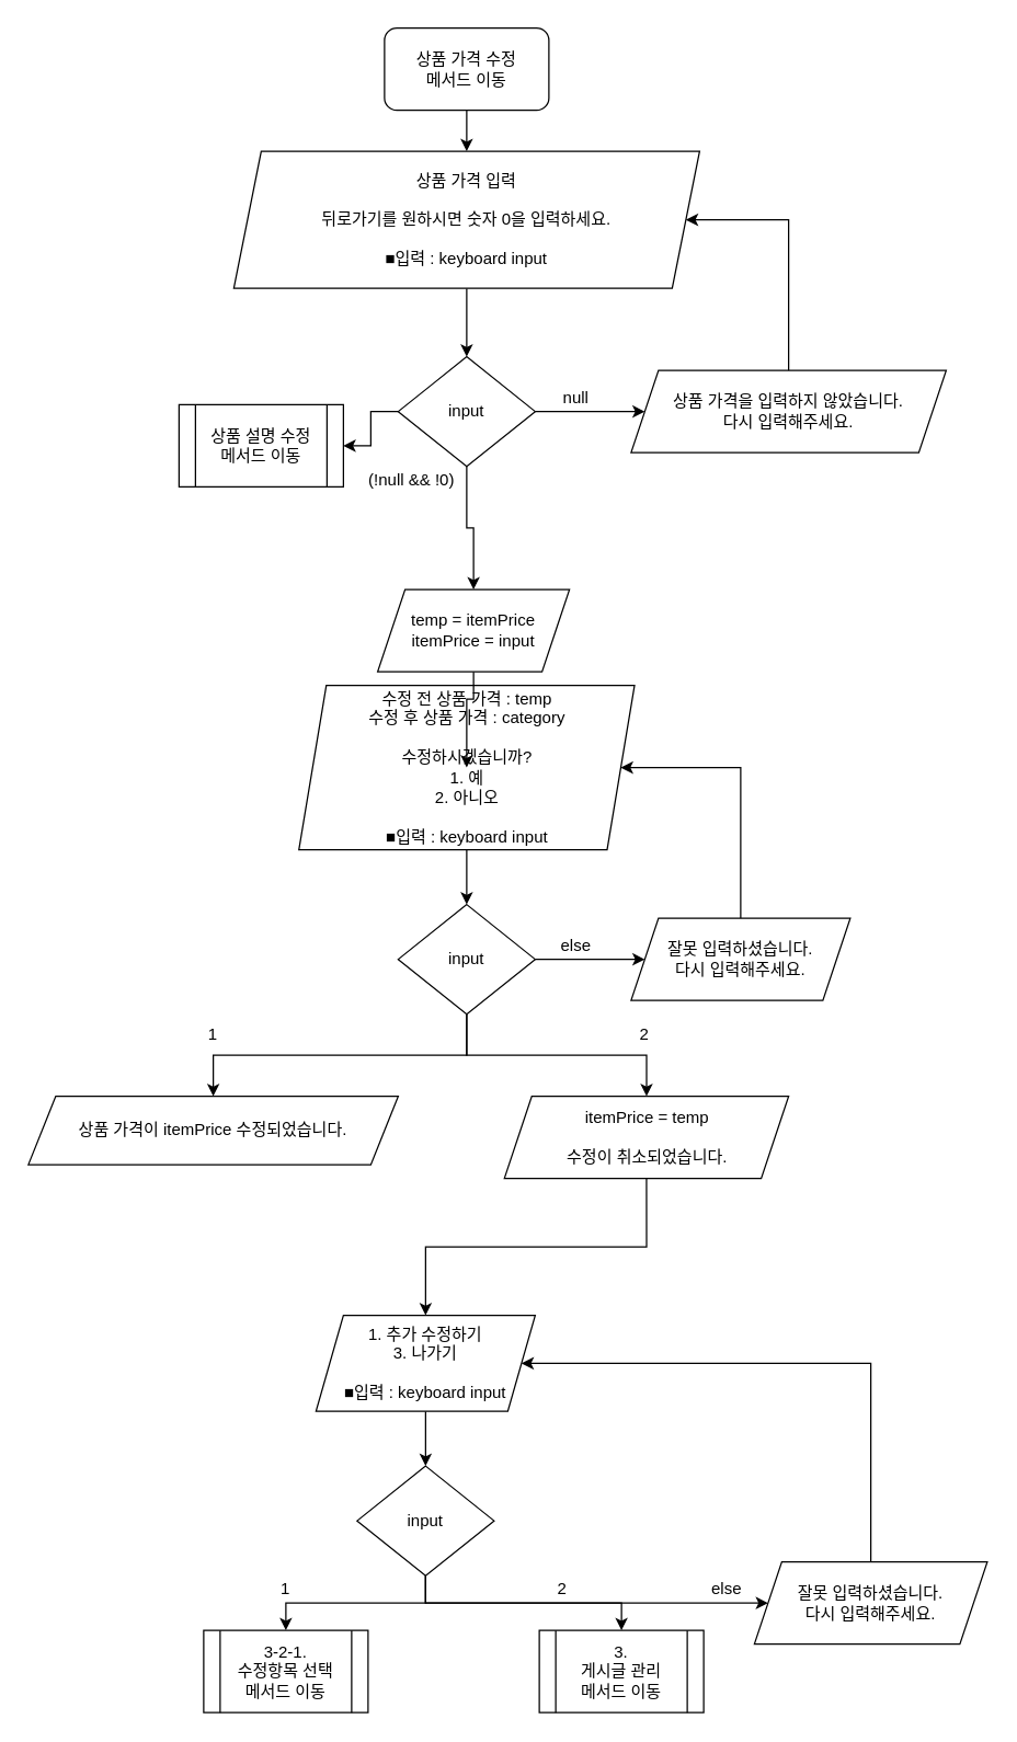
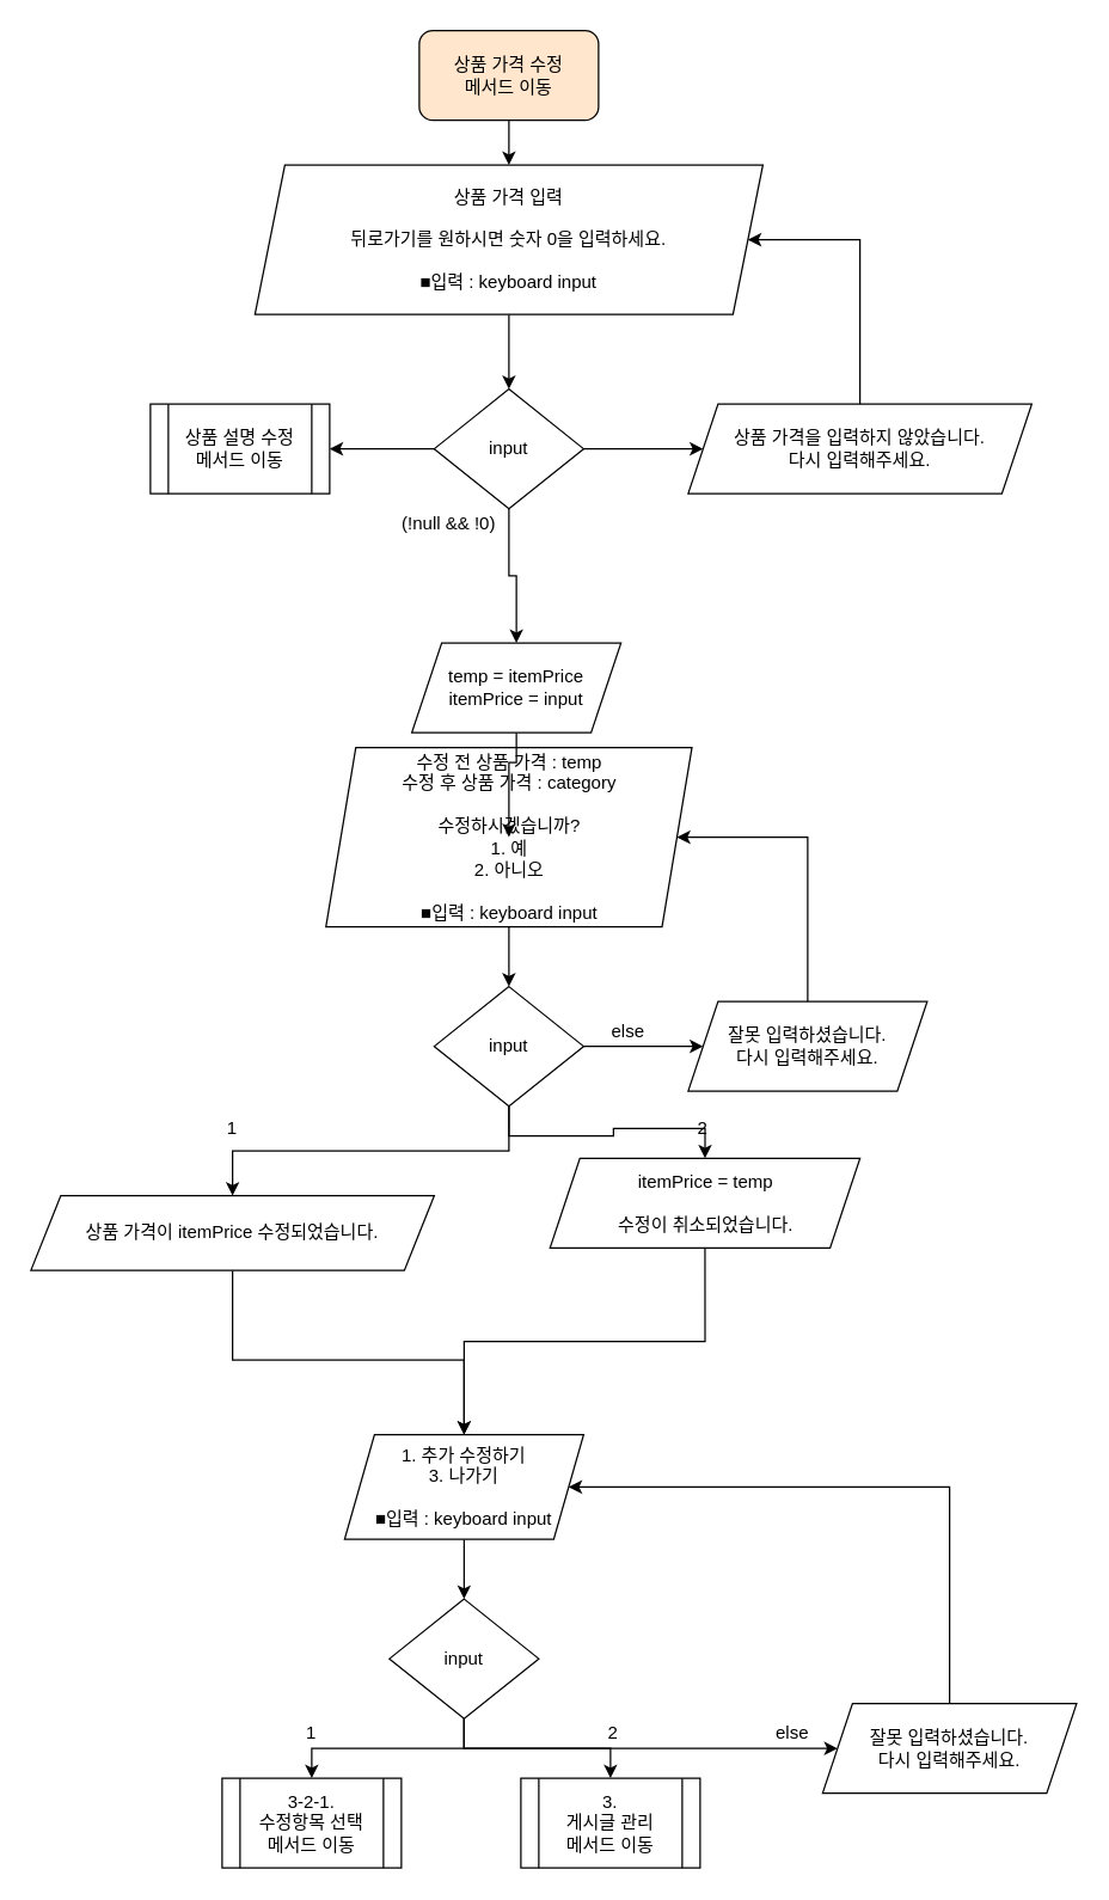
  <mxCell id="0" />
  <mxCell id="1" parent="0" />
  <mxCell id="2" value="" style="edgeStyle=orthogonalEdgeStyle;rounded=0;orthogonalLoop=1;jettySize=auto;html=1;" edge="1" parent="1" source="3" target="5"><mxGeometry relative="1" as="geometry" /></mxCell>
- <mxCell id="3" value="상품 가격 수정&lt;br&gt;메서드 이동" style="rounded=1;whiteSpace=wrap;html=1;" vertex="1" parent="1"><mxGeometry x="280" y="20" width="120" height="60" as="geometry" /></mxCell>
+ <mxCell id="3" value="상품 가격 수정&lt;br&gt;메서드 이동" style="rounded=1;whiteSpace=wrap;html=1;fillColor=#ffe6cc;" vertex="1" parent="1"><mxGeometry x="280" y="20" width="120" height="60" as="geometry" /></mxCell>
  <mxCell id="4" value="" style="edgeStyle=orthogonalEdgeStyle;rounded=0;orthogonalLoop=1;jettySize=auto;html=1;" edge="1" parent="1" source="5" target="9"><mxGeometry relative="1" as="geometry" /></mxCell>
  <mxCell id="5" value="상품 가격 입력&lt;br&gt;&lt;br&gt;뒤로가기를 원하시면 숫자 0을 입력하세요.&lt;br&gt;&lt;br&gt;■입력 : keyboard input" style="shape=parallelogram;perimeter=parallelogramPerimeter;whiteSpace=wrap;html=1;fixedSize=1;rounded=1;arcSize=0;" vertex="1" parent="1"><mxGeometry x="170" y="110" width="340" height="100" as="geometry" /></mxCell>
  <mxCell id="6" value="" style="edgeStyle=orthogonalEdgeStyle;rounded=0;orthogonalLoop=1;jettySize=auto;html=1;entryX=0;entryY=0.5;entryDx=0;entryDy=0;" edge="1" parent="1" source="9" target="15"><mxGeometry relative="1" as="geometry"><mxPoint x="460" y="300" as="targetPoint" /></mxGeometry></mxCell>
  <mxCell id="7" value="" style="edgeStyle=orthogonalEdgeStyle;rounded=0;orthogonalLoop=1;jettySize=auto;html=1;" edge="1" parent="1" source="9" target="11"><mxGeometry relative="1" as="geometry" /></mxCell>
  <mxCell id="8" value="" style="edgeStyle=orthogonalEdgeStyle;rounded=0;orthogonalLoop=1;jettySize=auto;html=1;" edge="1" parent="1" source="9" target="45"><mxGeometry relative="1" as="geometry" /></mxCell>
  <mxCell id="9" value="input" style="rhombus;whiteSpace=wrap;html=1;rounded=1;arcSize=0;" vertex="1" parent="1"><mxGeometry x="290" y="260" width="100" height="80" as="geometry" /></mxCell>
- <mxCell id="10" value="null" style="text;html=1;strokeColor=none;fillColor=none;align=center;verticalAlign=middle;whiteSpace=wrap;rounded=0;" vertex="1" parent="1"><mxGeometry x="400" y="280" width="40" height="20" as="geometry" /></mxCell>
- <mxCell id="11" value="상품 설명 수정&lt;br&gt;메서드 이동" style="shape=process;whiteSpace=wrap;html=1;backgroundOutline=1;rounded=1;arcSize=0;" vertex="1" parent="1"><mxGeometry x="130" y="295" width="120" height="60" as="geometry" /></mxCell>
+ <mxCell id="11" value="상품 설명 수정&lt;br&gt;메서드 이동" style="shape=process;whiteSpace=wrap;html=1;backgroundOutline=1;rounded=1;arcSize=0;" vertex="1" parent="1"><mxGeometry x="100" y="270" width="120" height="60" as="geometry" /></mxCell>
  <mxCell id="12" value="&lt;span style=&quot;color: rgba(0 , 0 , 0 , 0) ; font-family: monospace ; font-size: 0px&quot;&gt;%3CmxGraphModel%3E%3Croot%3E%3CmxCell%20id%3D%220%22%2F%3E%3CmxCell%20id%3D%221%22%20parent%3D%220%22%2F%3E%3CmxCell%20id%3D%222%22%20value%3D%22(!null%20%26amp%3Bamp%3B%26amp%3Bamp%3B%20!0)%22%20style%3D%22text%3Bhtml%3D1%3BstrokeColor%3Dnone%3BfillColor%3Dnone%3Balign%3Dcenter%3BverticalAlign%3Dmiddle%3BwhiteSpace%3Dwrap%3Brounded%3D0%3B%22%20vertex%3D%221%22%20parent%3D%221%22%3E%3CmxGeometry%20x%3D%22200%22%20y%3D%22410%22%20width%3D%2280%22%20height%3D%2220%22%20as%3D%22geometry%22%2F%3E%3C%2FmxCell%3E%3C%2Froot%3E%3C%2FmxGraphModel%3E&lt;/span&gt;" style="text;html=1;strokeColor=none;fillColor=none;align=center;verticalAlign=middle;whiteSpace=wrap;rounded=0;" vertex="1" parent="1"><mxGeometry x="270" y="340" width="40" height="20" as="geometry" /></mxCell>
  <mxCell id="13" value="(!null &amp;amp;&amp;amp; !0)" style="text;html=1;strokeColor=none;fillColor=none;align=center;verticalAlign=middle;whiteSpace=wrap;rounded=0;" vertex="1" parent="1"><mxGeometry x="260" y="340" width="80" height="20" as="geometry" /></mxCell>
  <mxCell id="14" style="edgeStyle=orthogonalEdgeStyle;rounded=0;orthogonalLoop=1;jettySize=auto;html=1;exitX=0.5;exitY=0;exitDx=0;exitDy=0;entryX=1;entryY=0.5;entryDx=0;entryDy=0;" edge="1" parent="1" source="15" target="5"><mxGeometry relative="1" as="geometry"><Array as="points"><mxPoint x="575" y="160" /></Array></mxGeometry></mxCell>
  <mxCell id="15" value="상품 가격을 입력하지 않았습니다.&lt;br&gt;다시 입력해주세요." style="shape=parallelogram;perimeter=parallelogramPerimeter;whiteSpace=wrap;html=1;fixedSize=1;" vertex="1" parent="1"><mxGeometry x="460" y="270" width="230" height="60" as="geometry" /></mxCell>
  <mxCell id="16" value="" style="edgeStyle=orthogonalEdgeStyle;rounded=0;orthogonalLoop=1;jettySize=auto;html=1;" edge="1" parent="1" source="17" target="21"><mxGeometry relative="1" as="geometry" /></mxCell>
  <mxCell id="17" value="수정 전 상품 가격 : temp&lt;br&gt;수정 후 상품 가격 : category&lt;br&gt;&lt;br&gt;수정하시겠습니까?&lt;br&gt;1. 예&lt;br&gt;2. 아니오&lt;br&gt;&lt;br&gt;■입력 : keyboard input" style="shape=parallelogram;perimeter=parallelogramPerimeter;whiteSpace=wrap;html=1;fixedSize=1;" vertex="1" parent="1"><mxGeometry x="217.5" y="500" width="245" height="120" as="geometry" /></mxCell>
  <mxCell id="18" value="" style="edgeStyle=orthogonalEdgeStyle;rounded=0;orthogonalLoop=1;jettySize=auto;html=1;" edge="1" parent="1" source="21" target="23"><mxGeometry relative="1" as="geometry" /></mxCell>
  <mxCell id="19" style="edgeStyle=orthogonalEdgeStyle;rounded=0;orthogonalLoop=1;jettySize=auto;html=1;exitX=0.5;exitY=1;exitDx=0;exitDy=0;" edge="1" parent="1" source="21" target="26"><mxGeometry relative="1" as="geometry" /></mxCell>
  <mxCell id="20" style="edgeStyle=orthogonalEdgeStyle;rounded=0;orthogonalLoop=1;jettySize=auto;html=1;exitX=0.5;exitY=1;exitDx=0;exitDy=0;" edge="1" parent="1" source="21" target="28"><mxGeometry relative="1" as="geometry" /></mxCell>
  <mxCell id="21" value="input" style="rhombus;whiteSpace=wrap;html=1;" vertex="1" parent="1"><mxGeometry x="290" y="660" width="100" height="80" as="geometry" /></mxCell>
  <mxCell id="22" style="edgeStyle=orthogonalEdgeStyle;rounded=0;orthogonalLoop=1;jettySize=auto;html=1;exitX=0.5;exitY=0;exitDx=0;exitDy=0;entryX=1;entryY=0.5;entryDx=0;entryDy=0;" edge="1" parent="1" source="23" target="17"><mxGeometry relative="1" as="geometry"><Array as="points"><mxPoint x="540" y="560" /></Array></mxGeometry></mxCell>
  <mxCell id="23" value="잘못 입력하셨습니다.&lt;br&gt;다시 입력해주세요." style="shape=parallelogram;perimeter=parallelogramPerimeter;whiteSpace=wrap;html=1;fixedSize=1;" vertex="1" parent="1"><mxGeometry x="460" y="670" width="160" height="60" as="geometry" /></mxCell>
  <mxCell id="24" value="else" style="text;html=1;strokeColor=none;fillColor=none;align=center;verticalAlign=middle;whiteSpace=wrap;rounded=0;" vertex="1" parent="1"><mxGeometry x="400" y="680" width="40" height="20" as="geometry" /></mxCell>
+ <mxCell id="25" style="edgeStyle=orthogonalEdgeStyle;rounded=0;orthogonalLoop=1;jettySize=auto;html=1;exitX=0.5;exitY=1;exitDx=0;exitDy=0;" edge="1" parent="1" source="26" target="30"><mxGeometry relative="1" as="geometry"><Array as="points"><mxPoint x="155" y="910" /><mxPoint x="310" y="910" /></Array></mxGeometry></mxCell>
  <mxCell id="26" value="상품 가격이 itemPrice 수정되었습니다." style="shape=parallelogram;perimeter=parallelogramPerimeter;whiteSpace=wrap;html=1;fixedSize=1;" vertex="1" parent="1"><mxGeometry x="20" y="800" width="270" height="50" as="geometry" /></mxCell>
  <mxCell id="27" style="edgeStyle=orthogonalEdgeStyle;rounded=0;orthogonalLoop=1;jettySize=auto;html=1;exitX=0.5;exitY=1;exitDx=0;exitDy=0;" edge="1" parent="1" source="28" target="30"><mxGeometry relative="1" as="geometry" /></mxCell>
- <mxCell id="28" value="itemPrice = temp&lt;br&gt;&lt;br&gt;수정이 취소되었습니다." style="shape=parallelogram;perimeter=parallelogramPerimeter;whiteSpace=wrap;html=1;fixedSize=1;" vertex="1" parent="1"><mxGeometry x="367.5" y="800" width="207.5" height="60" as="geometry" /></mxCell>
+ <mxCell id="28" value="itemPrice = temp&lt;br&gt;&lt;br&gt;수정이 취소되었습니다." style="shape=parallelogram;perimeter=parallelogramPerimeter;whiteSpace=wrap;html=1;fixedSize=1;" vertex="1" parent="1"><mxGeometry x="367.5" y="775" width="207.5" height="60" as="geometry" /></mxCell>
  <mxCell id="29" value="" style="edgeStyle=orthogonalEdgeStyle;rounded=0;orthogonalLoop=1;jettySize=auto;html=1;" edge="1" parent="1" source="30" target="34"><mxGeometry relative="1" as="geometry" /></mxCell>
  <mxCell id="30" value="1. 추가 수정하기&lt;br&gt;3. 나가기&lt;br&gt;&lt;br&gt;■입력 : keyboard input" style="shape=parallelogram;perimeter=parallelogramPerimeter;whiteSpace=wrap;html=1;fixedSize=1;" vertex="1" parent="1"><mxGeometry x="230" y="960" width="160" height="70" as="geometry" /></mxCell>
  <mxCell id="31" style="edgeStyle=orthogonalEdgeStyle;rounded=0;orthogonalLoop=1;jettySize=auto;html=1;exitX=0.5;exitY=1;exitDx=0;exitDy=0;" edge="1" parent="1" source="34" target="35"><mxGeometry relative="1" as="geometry" /></mxCell>
  <mxCell id="32" style="edgeStyle=orthogonalEdgeStyle;rounded=0;orthogonalLoop=1;jettySize=auto;html=1;exitX=0.5;exitY=1;exitDx=0;exitDy=0;" edge="1" parent="1" source="34" target="36"><mxGeometry relative="1" as="geometry" /></mxCell>
  <mxCell id="33" style="edgeStyle=orthogonalEdgeStyle;rounded=0;orthogonalLoop=1;jettySize=auto;html=1;exitX=0.5;exitY=1;exitDx=0;exitDy=0;" edge="1" parent="1" source="34" target="38"><mxGeometry relative="1" as="geometry" /></mxCell>
  <mxCell id="34" value="input" style="rhombus;whiteSpace=wrap;html=1;" vertex="1" parent="1"><mxGeometry x="260" y="1070" width="100" height="80" as="geometry" /></mxCell>
  <mxCell id="35" value="3-2-1.&lt;br&gt;수정항목 선택&lt;br&gt;메서드 이동" style="shape=process;whiteSpace=wrap;html=1;backgroundOutline=1;" vertex="1" parent="1"><mxGeometry x="148" y="1190" width="120" height="60" as="geometry" /></mxCell>
- <mxCell id="36" value="3.&lt;br&gt;게시글 관리&lt;br&gt;메서드 이동" style="shape=process;whiteSpace=wrap;html=1;backgroundOutline=1;" vertex="1" parent="1"><mxGeometry x="393" y="1190" width="120" height="60" as="geometry" /></mxCell>
+ <mxCell id="36" value="3.&lt;br&gt;게시글 관리&lt;br&gt;메서드 이동" style="shape=process;whiteSpace=wrap;html=1;backgroundOutline=1;" vertex="1" parent="1"><mxGeometry x="348" y="1190" width="120" height="60" as="geometry" /></mxCell>
  <mxCell id="37" style="edgeStyle=orthogonalEdgeStyle;rounded=0;orthogonalLoop=1;jettySize=auto;html=1;exitX=0.5;exitY=0;exitDx=0;exitDy=0;entryX=1;entryY=0.5;entryDx=0;entryDy=0;" edge="1" parent="1" source="38" target="30"><mxGeometry relative="1" as="geometry"><Array as="points"><mxPoint x="635" y="995" /></Array></mxGeometry></mxCell>
  <mxCell id="38" value="잘못 입력하셨습니다.&lt;br&gt;다시 입력해주세요." style="shape=parallelogram;perimeter=parallelogramPerimeter;whiteSpace=wrap;html=1;fixedSize=1;" vertex="1" parent="1"><mxGeometry x="550" y="1140" width="170" height="60" as="geometry" /></mxCell>
  <mxCell id="39" value="1" style="text;html=1;strokeColor=none;fillColor=none;align=center;verticalAlign=middle;whiteSpace=wrap;rounded=0;" vertex="1" parent="1"><mxGeometry x="135" y="745" width="40" height="20" as="geometry" /></mxCell>
  <mxCell id="40" value="2" style="text;html=1;strokeColor=none;fillColor=none;align=center;verticalAlign=middle;whiteSpace=wrap;rounded=0;" vertex="1" parent="1"><mxGeometry x="450" y="745" width="40" height="20" as="geometry" /></mxCell>
  <mxCell id="41" value="1" style="text;html=1;strokeColor=none;fillColor=none;align=center;verticalAlign=middle;whiteSpace=wrap;rounded=0;" vertex="1" parent="1"><mxGeometry x="188" y="1150" width="40" height="20" as="geometry" /></mxCell>
  <mxCell id="42" value="2" style="text;html=1;strokeColor=none;fillColor=none;align=center;verticalAlign=middle;whiteSpace=wrap;rounded=0;" vertex="1" parent="1"><mxGeometry x="390" y="1150" width="40" height="20" as="geometry" /></mxCell>
  <mxCell id="43" value="else" style="text;html=1;strokeColor=none;fillColor=none;align=center;verticalAlign=middle;whiteSpace=wrap;rounded=0;" vertex="1" parent="1"><mxGeometry x="510" y="1150" width="40" height="20" as="geometry" /></mxCell>
  <mxCell id="44" value="" style="edgeStyle=orthogonalEdgeStyle;rounded=0;orthogonalLoop=1;jettySize=auto;html=1;" edge="1" parent="1" source="45" target="17"><mxGeometry relative="1" as="geometry" /></mxCell>
  <mxCell id="45" value="temp = itemPrice&lt;br&gt;itemPrice = input" style="shape=parallelogram;perimeter=parallelogramPerimeter;whiteSpace=wrap;html=1;fixedSize=1;rounded=1;arcSize=0;" vertex="1" parent="1"><mxGeometry x="275" y="430" width="140" height="60" as="geometry" /></mxCell>
